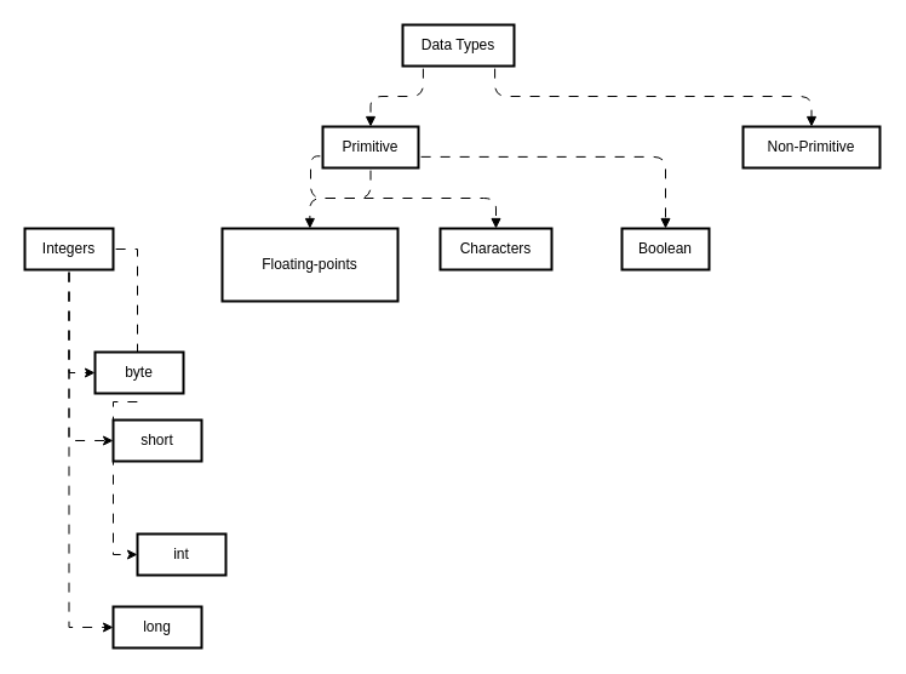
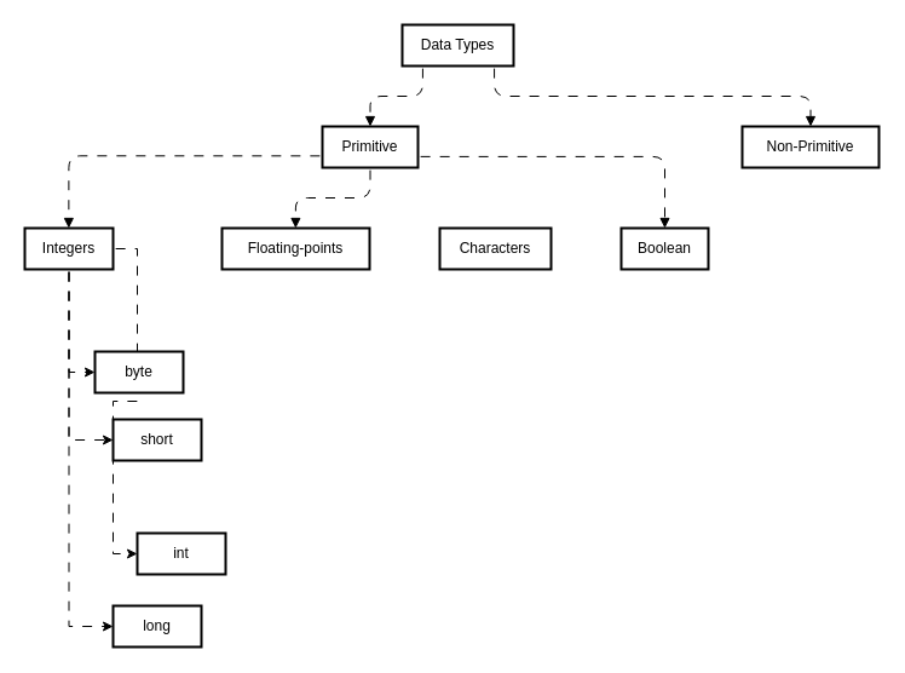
  <mxCell id="0" />
  <mxCell id="1" parent="0" />
  <mxCell id="2" value="Data Types" style="whiteSpace=wrap;strokeWidth=2;" parent="1" vertex="1"><mxGeometry x="332" y="20" width="92" height="34" as="geometry" /></mxCell>
  <mxCell id="3" value="Primitive" style="whiteSpace=wrap;strokeWidth=2;" parent="1" vertex="1"><mxGeometry x="266" y="104" width="79" height="34" as="geometry" /></mxCell>
  <mxCell id="4" style="edgeStyle=orthogonalEdgeStyle;rounded=0;orthogonalLoop=1;jettySize=auto;html=1;entryX=0;entryY=0.5;entryDx=0;entryDy=0;flowAnimation=1;" edge="1" parent="1" source="8" target="18"><mxGeometry relative="1" as="geometry" /></mxCell>
  <mxCell id="5" style="edgeStyle=orthogonalEdgeStyle;rounded=0;orthogonalLoop=1;jettySize=auto;html=1;entryX=0;entryY=0.5;entryDx=0;entryDy=0;flowAnimation=1;" edge="1" parent="1" source="8" target="19"><mxGeometry relative="1" as="geometry" /></mxCell>
  <mxCell id="6" style="edgeStyle=orthogonalEdgeStyle;rounded=0;orthogonalLoop=1;jettySize=auto;html=1;entryX=0;entryY=0.5;entryDx=0;entryDy=0;flowAnimation=1;" edge="1" parent="1" source="8" target="20"><mxGeometry relative="1" as="geometry" /></mxCell>
  <mxCell id="7" style="edgeStyle=orthogonalEdgeStyle;rounded=0;orthogonalLoop=1;jettySize=auto;html=1;entryX=0;entryY=0.5;entryDx=0;entryDy=0;flowAnimation=1;" edge="1" parent="1" source="8" target="21"><mxGeometry relative="1" as="geometry" /></mxCell>
  <mxCell id="8" value="Integers" style="whiteSpace=wrap;strokeWidth=2;" parent="1" vertex="1"><mxGeometry x="20" y="188" width="73" height="34" as="geometry" /></mxCell>
- <mxCell id="9" value="Floating-points" style="whiteSpace=wrap;strokeWidth=2;" parent="1" vertex="1"><mxGeometry x="183" y="188" width="145" height="60" as="geometry" /></mxCell>
+ <mxCell id="9" value="Floating-points" style="whiteSpace=wrap;strokeWidth=2;" parent="1" vertex="1"><mxGeometry x="183" y="188" width="122" height="34" as="geometry" /></mxCell>
  <mxCell id="10" value="Characters" style="whiteSpace=wrap;strokeWidth=2;" parent="1" vertex="1"><mxGeometry x="363" y="188" width="92" height="34" as="geometry" /></mxCell>
  <mxCell id="11" value="Boolean" style="whiteSpace=wrap;strokeWidth=2;" parent="1" vertex="1"><mxGeometry x="513" y="188" width="72" height="34" as="geometry" /></mxCell>
  <mxCell id="12" value="Non-Primitive" style="whiteSpace=wrap;strokeWidth=2;" parent="1" vertex="1"><mxGeometry x="613" y="104" width="113" height="34" as="geometry" /></mxCell>
  <mxCell id="13" value="" style="startArrow=none;endArrow=block;exitX=0.184;exitY=1;entryX=0.5;entryY=0;edgeStyle=orthogonalEdgeStyle;orthogonalLoop=0;comic=0;flowAnimation=1;" parent="1" source="2" target="3" edge="1"><mxGeometry relative="1" as="geometry" /></mxCell>
- <mxCell id="14" value="" style="startArrow=none;endArrow=block;exitX=-0.002;exitY=0.717;edgeStyle=orthogonalEdgeStyle;flowAnimation=1;" parent="1" source="3" target="10" edge="1"><mxGeometry relative="1" as="geometry" /></mxCell>
+ <mxCell id="14" value="" style="startArrow=none;endArrow=block;exitX=-0.002;exitY=0.717;entryX=0.498;entryY=0;edgeStyle=orthogonalEdgeStyle;flowAnimation=1;" parent="1" source="3" target="8" edge="1"><mxGeometry relative="1" as="geometry" /></mxCell>
  <mxCell id="15" value="" style="startArrow=none;endArrow=block;exitX=0.5;exitY=1;entryX=0.499;entryY=0;edgeStyle=orthogonalEdgeStyle;flowAnimation=1;exitDx=0;exitDy=0;" parent="1" source="3" target="9" edge="1"><mxGeometry relative="1" as="geometry" /></mxCell>
  <mxCell id="16" value="" style="startArrow=none;endArrow=block;exitX=1.002;exitY=0.733;entryX=0.5;entryY=0;edgeStyle=orthogonalEdgeStyle;flowAnimation=1;" parent="1" source="3" target="11" edge="1"><mxGeometry relative="1" as="geometry" /></mxCell>
  <mxCell id="17" value="" style="startArrow=none;endArrow=block;exitX=0.827;exitY=1;entryX=0.5;entryY=0;edgeStyle=orthogonalEdgeStyle;flowAnimation=1;" parent="1" source="2" target="12" edge="1"><mxGeometry relative="1" as="geometry" /></mxCell>
  <mxCell id="18" value="byte" style="whiteSpace=wrap;strokeWidth=2;" vertex="1" parent="1"><mxGeometry x="78" y="290" width="73" height="34" as="geometry" /></mxCell>
  <mxCell id="19" value="short" style="whiteSpace=wrap;strokeWidth=2;" vertex="1" parent="1"><mxGeometry x="93" y="346" width="73" height="34" as="geometry" /></mxCell>
  <mxCell id="20" value="int" style="whiteSpace=wrap;strokeWidth=2;" vertex="1" parent="1"><mxGeometry x="113" y="440" width="73" height="34" as="geometry" /></mxCell>
  <mxCell id="21" value="long" style="whiteSpace=wrap;strokeWidth=2;" vertex="1" parent="1"><mxGeometry x="93" y="500" width="73" height="34" as="geometry" /></mxCell>
